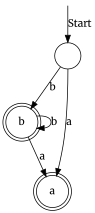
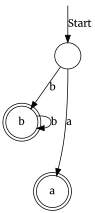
  digraph {
    fontname=Merriweather
    node [color=black fontname=Merriweather shape=circle]
    edge [fontname=Merriweather]
    Waaaaaargh [color=white shape=point]
    n2 [label=" "]
    b [peripheries=2]
    a [peripheries=2]
    Waaaaaargh -> n2 [label=Start]
    n2 -> b [label=b]
    n2 -> a [label=a]
    b -> b [label=b]
-   b -> a [label=a]
  }
